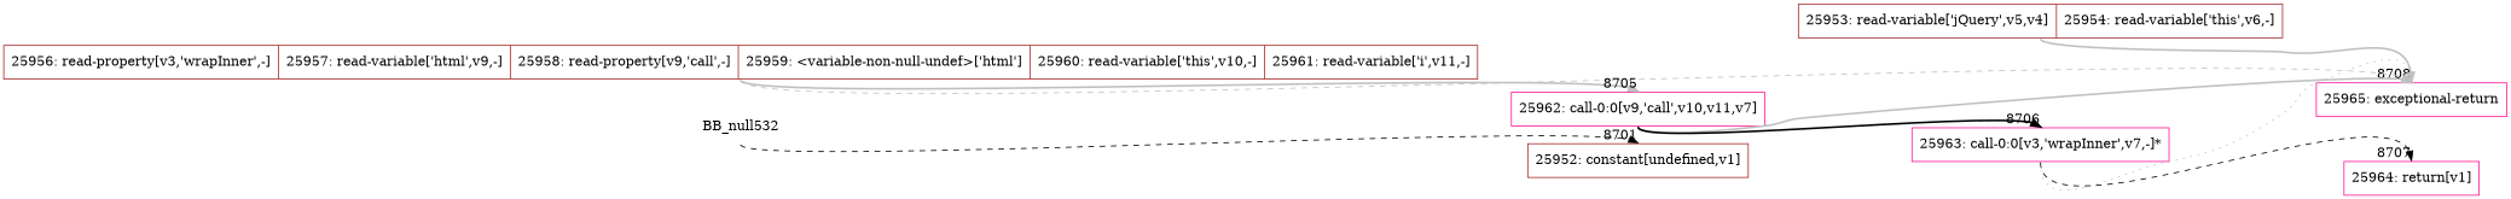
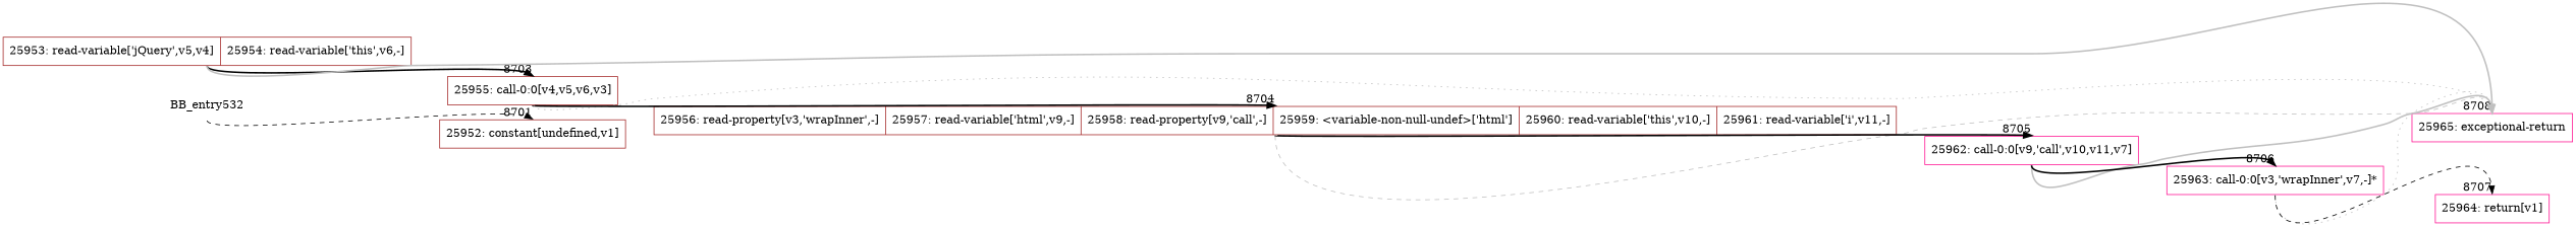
  digraph {
    rankdir=LR
    node [color=brown shape=record]
    edge [headport=n style=bold tailport=s]
-   BB_entry532 [shape=none label=BB_null532]
+   BB_entry532 [shape=none]
    n2 [label="{25952: constant[undefined,v1]}"]
    n3 [label="{25953: read-variable['jQuery',v5,v4]|25954: read-variable['this',v6,-]}"]
+   n4 [label="{25955: call-0:0[v4,v5,v6,v3]}"]
    n5 [color=deeppink label="{25965: exceptional-return}"]
    n6 [label="{25956: read-property[v3,'wrapInner',-]|25957: read-variable['html',v9,-]|25958: read-property[v9,'call',-]|25959: \<variable-non-null-undef\>['html']|25960: read-variable['this',v10,-]|25961: read-variable['i',v11,-]}"]
    n7 [color=deeppink label="{25962: call-0:0[v9,'call',v10,v11,v7]}"]
    n8 [color=deeppink label="{25963: call-0:0[v3,'wrapInner',v7,-]*}"]
    n9 [color=deeppink label="{25964: return[v1]}"]
    BB_entry532 -> n2 [headlabel="    8701" style=dashed]
+   n3 -> n4 [headlabel="      8703"]
    n3 -> n5 [color=gray headlabel="      8708"]
+   n4 -> n5 [color=gray style=dotted]
+   n4 -> n6 [headlabel="      8704"]
    n6 -> n5 [color=gray style=dashed]
-   n6 -> n7 [headlabel="      8705" color=gray]
+   n6 -> n7 [headlabel="      8705"]
    n7 -> n5 [color=gray]
    n7 -> n8 [headlabel="      8706"]
    n8 -> n5 [color=gray style=dotted]
    n8 -> n9 [headlabel="      8707" style=dashed]
  }
